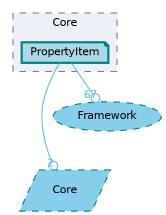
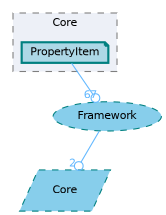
  digraph {
    compound=true
    fontname="DejaVu Sans"
    node [color=teal fillcolor=skyblue fontname="DejaVu Sans" fontsize=10 style="filled,dashed"]
    edge [arrowhead=odot color=steelblue1 fontcolor=steelblue1 fontname="DejaVu Sans" fontsize=10 labeldistance=1.5 labelfontname=Helvetica labelfontsize=10]
    n1 [fillcolor=lightblue height=0.2 label=PropertyItem shape=note style="filled,bold" width=0.4]
    n2 [height=0.2 label=Core shape=parallelogram width=0.4]
    n3 [height=0.2 label=Framework shape=ellipse width=0.4]
    subgraph cluster_1 {
      bgcolor="#edf0f7"
      fontsize=10
      label=Core
      pencolor=grey50
      style="filled,dashed"
      n1
    }
-   n1 -> n2 [headlabel=2]
+   n3 -> n2 [headlabel=2]
    n1 -> n3 [headlabel=67]
  }
